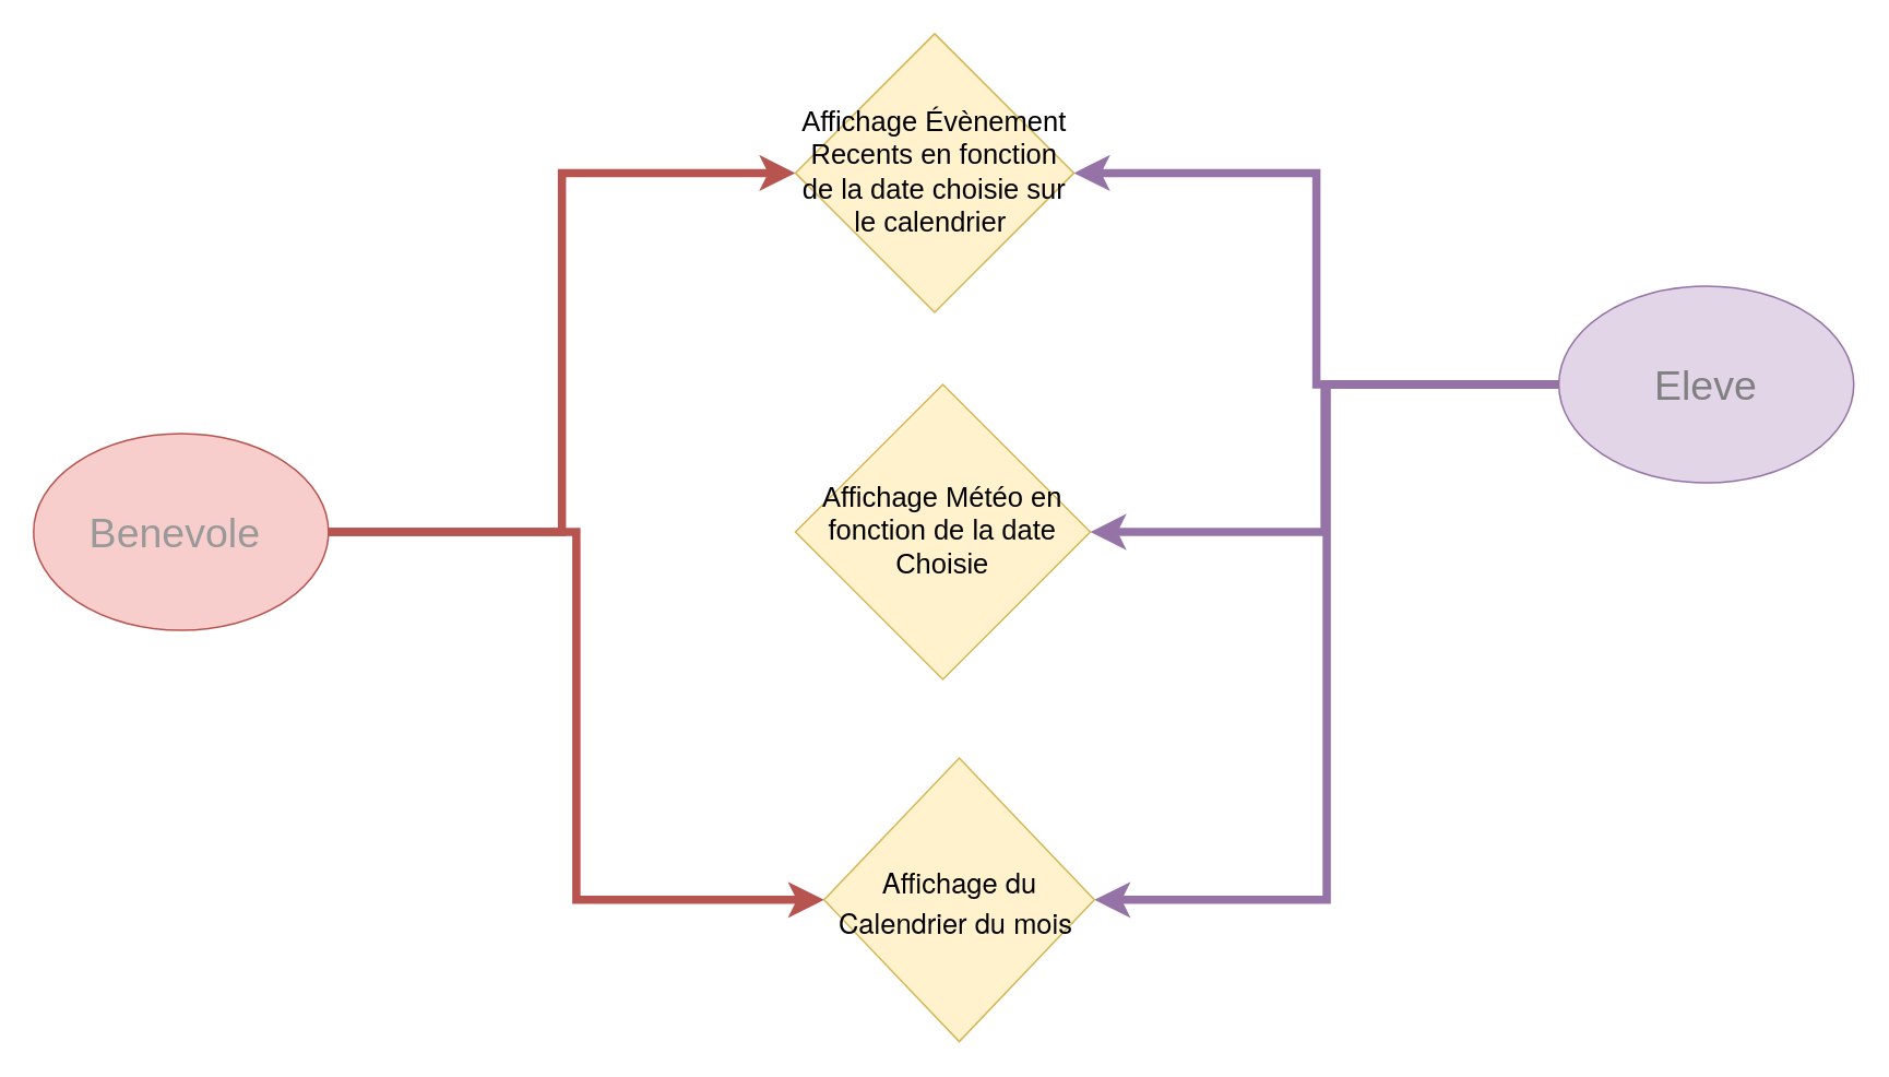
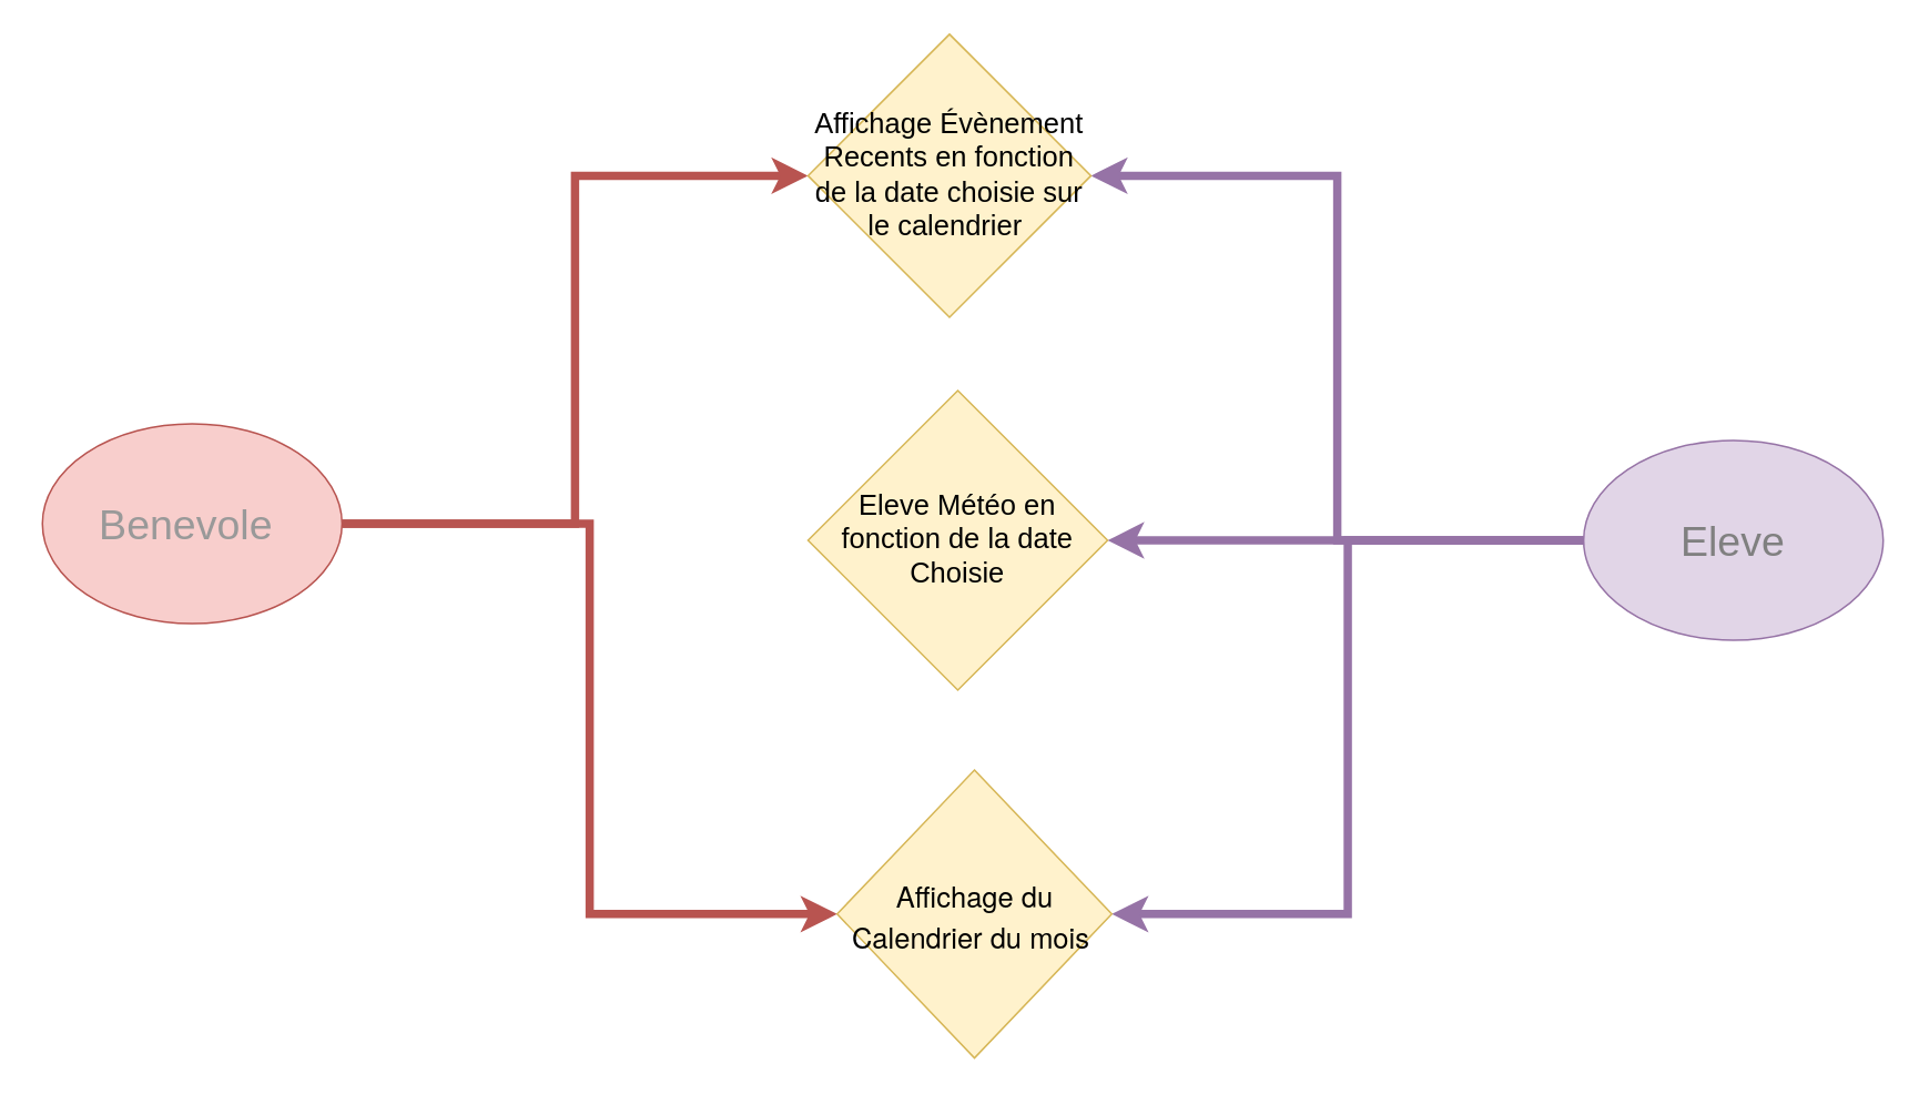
  <mxCell id="0" />
  <mxCell id="1" parent="0" />
  <mxCell id="2" style="edgeStyle=orthogonalEdgeStyle;rounded=0;orthogonalLoop=1;jettySize=auto;html=1;entryX=0;entryY=0.5;entryDx=0;entryDy=0;fillColor=#f8cecc;strokeColor=#b85450;strokeWidth=5;" edge="1" parent="1" source="4" target="9"><mxGeometry relative="1" as="geometry" /></mxCell>
  <mxCell id="3" style="edgeStyle=orthogonalEdgeStyle;rounded=0;orthogonalLoop=1;jettySize=auto;html=1;entryX=0;entryY=0.5;entryDx=0;entryDy=0;fillColor=#f8cecc;strokeColor=#b85450;strokeWidth=5;" edge="1" parent="1" source="4" target="11"><mxGeometry relative="1" as="geometry" /></mxCell>
- <mxCell id="4" value="&lt;font style=&quot;font-size: 25px&quot; color=&quot;#999999&quot;&gt;Benevole&amp;nbsp;&lt;/font&gt;" style="ellipse;whiteSpace=wrap;html=1;fillColor=#f8cecc;strokeColor=#b85450;" vertex="1" parent="1"><mxGeometry x="20" y="264" width="180" height="120" as="geometry" /></mxCell>
+ <mxCell id="4" value="&lt;font style=&quot;font-size: 25px&quot; color=&quot;#999999&quot;&gt;Benevole&amp;nbsp;&lt;/font&gt;" style="ellipse;whiteSpace=wrap;html=1;fillColor=#f8cecc;strokeColor=#b85450;" vertex="1" parent="1"><mxGeometry x="25" y="254" width="180" height="120" as="geometry" /></mxCell>
  <mxCell id="5" style="edgeStyle=orthogonalEdgeStyle;rounded=0;orthogonalLoop=1;jettySize=auto;html=1;entryX=1;entryY=0.5;entryDx=0;entryDy=0;fillColor=#e1d5e7;strokeColor=#9673a6;strokeWidth=5;" edge="1" parent="1" source="8" target="10"><mxGeometry relative="1" as="geometry" /></mxCell>
  <mxCell id="6" style="edgeStyle=orthogonalEdgeStyle;rounded=0;orthogonalLoop=1;jettySize=auto;html=1;entryX=1;entryY=0.5;entryDx=0;entryDy=0;fillColor=#e1d5e7;strokeColor=#9673a6;strokeWidth=5;" edge="1" parent="1" source="8" target="9"><mxGeometry relative="1" as="geometry" /></mxCell>
  <mxCell id="7" style="edgeStyle=orthogonalEdgeStyle;rounded=0;orthogonalLoop=1;jettySize=auto;html=1;entryX=1;entryY=0.5;entryDx=0;entryDy=0;strokeWidth=5;fillColor=#e1d5e7;strokeColor=#9673a6;" edge="1" parent="1" source="8" target="11"><mxGeometry relative="1" as="geometry" /></mxCell>
- <mxCell id="8" value="&lt;font style=&quot;font-size: 25px&quot; color=&quot;#808080&quot;&gt;Eleve&lt;/font&gt;" style="ellipse;whiteSpace=wrap;html=1;fillColor=#e1d5e7;strokeColor=#9673a6;" vertex="1" parent="1"><mxGeometry x="951" y="174" width="180" height="120" as="geometry" /></mxCell>
+ <mxCell id="8" value="&lt;font style=&quot;font-size: 25px&quot; color=&quot;#808080&quot;&gt;Eleve&lt;/font&gt;" style="ellipse;whiteSpace=wrap;html=1;fillColor=#e1d5e7;strokeColor=#9673a6;" vertex="1" parent="1"><mxGeometry x="951" y="264" width="180" height="120" as="geometry" /></mxCell>
  <mxCell id="9" value="&lt;font style=&quot;font-size: 17px&quot;&gt;Affichage Évènement Recents en fonction de la date choisie sur le calendrier&amp;nbsp;&lt;br&gt;&lt;/font&gt;" style="rhombus;whiteSpace=wrap;html=1;fillColor=#fff2cc;strokeColor=#d6b656;" vertex="1" parent="1"><mxGeometry x="485" y="20" width="170" height="170" as="geometry" /></mxCell>
- <mxCell id="10" value="&lt;font style=&quot;font-size: 17px&quot;&gt;Affichage Météo en fonction de la date Choisie&lt;br&gt;&lt;/font&gt;" style="rhombus;whiteSpace=wrap;html=1;fillColor=#fff2cc;strokeColor=#d6b656;" vertex="1" parent="1"><mxGeometry x="485" y="234" width="180" height="180" as="geometry" /></mxCell>
+ <mxCell id="10" value="&lt;font style=&quot;font-size: 17px&quot;&gt;Eleve Météo en fonction de la date Choisie&lt;br&gt;&lt;/font&gt;" style="rhombus;whiteSpace=wrap;html=1;fillColor=#fff2cc;strokeColor=#d6b656;" vertex="1" parent="1"><mxGeometry x="485" y="234" width="180" height="180" as="geometry" /></mxCell>
  <mxCell id="11" value="&lt;font size=&quot;1&quot;&gt;&lt;p class=&quot;p1&quot; style=&quot;margin: 0px ; font-stretch: normal ; line-height: normal ; font-family: &amp;#34;helvetica neue&amp;#34; ; font-size: 17px&quot;&gt;Affichage du Calendrier du mois&amp;nbsp;&lt;/p&gt;&lt;/font&gt;" style="rhombus;whiteSpace=wrap;html=1;fillColor=#fff2cc;strokeColor=#d6b656;" vertex="1" parent="1"><mxGeometry x="502.5" y="462" width="165" height="173" as="geometry" /></mxCell>
